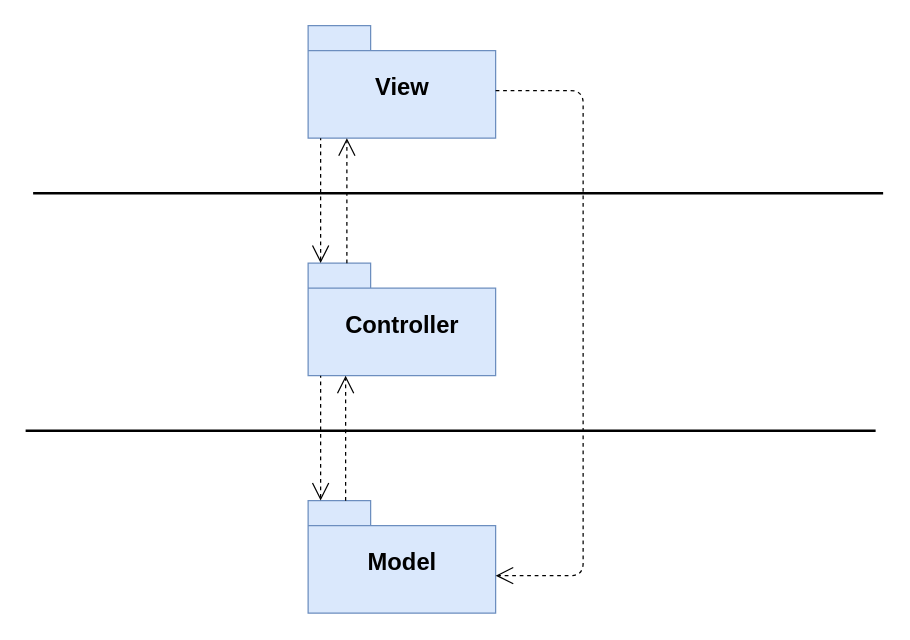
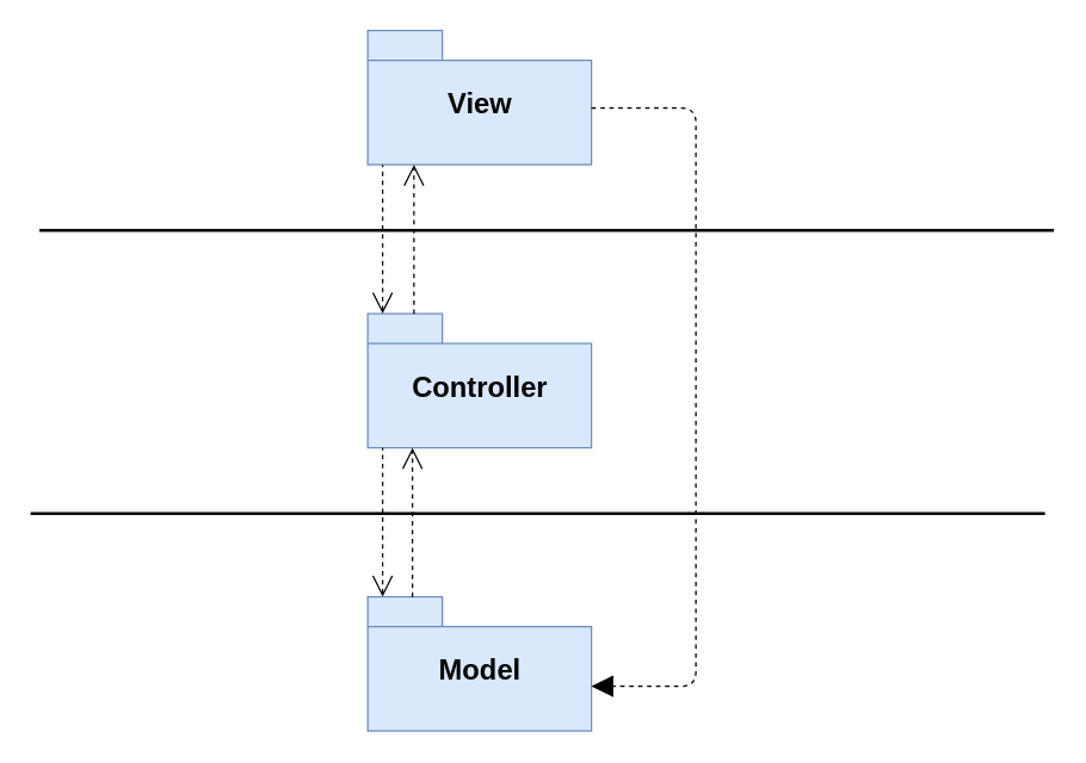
  <mxCell id="0" />
  <mxCell id="1" parent="0" />
  <mxCell id="2" value="&lt;font style=&quot;font-size: 19px&quot;&gt;View&lt;/font&gt;" style="shape=folder;fontStyle=1;spacingTop=10;tabWidth=50;tabHeight=20;tabPosition=left;html=1;fillColor=#dae8fc;strokeColor=#6c8ebf;" parent="1" vertex="1"><mxGeometry x="246" y="20" width="150" height="90" as="geometry" /></mxCell>
  <mxCell id="3" value="&lt;font style=&quot;font-size: 19px&quot;&gt;Controller&lt;/font&gt;" style="shape=folder;fontStyle=1;spacingTop=10;tabWidth=50;tabHeight=20;tabPosition=left;html=1;fillColor=#dae8fc;strokeColor=#6c8ebf;" parent="1" vertex="1"><mxGeometry x="246" y="210" width="150" height="90" as="geometry" /></mxCell>
  <mxCell id="4" value="&lt;font style=&quot;font-size: 19px&quot;&gt;Model&lt;/font&gt;" style="shape=folder;fontStyle=1;spacingTop=10;tabWidth=50;tabHeight=20;tabPosition=left;html=1;fillColor=#dae8fc;strokeColor=#6c8ebf;" parent="1" vertex="1"><mxGeometry x="246" y="400" width="150" height="90" as="geometry" /></mxCell>
  <mxCell id="5" value="" style="endArrow=none;endFill=0;endSize=12;html=1;dashed=1;startArrow=open;startFill=0;startSize=12;" parent="1" edge="1"><mxGeometry width="160" relative="1" as="geometry"><mxPoint x="256" y="210" as="sourcePoint" /><mxPoint x="256" y="110" as="targetPoint" /></mxGeometry></mxCell>
- <mxCell id="6" value="" style="endArrow=open;endFill=1;endSize=12;html=1;dashed=1;exitX=0;exitY=0;exitDx=150;exitDy=52;exitPerimeter=0;entryX=1;entryY=0.667;entryDx=0;entryDy=0;entryPerimeter=0;" parent="1" source="2" target="4" edge="1"><mxGeometry width="160" relative="1" as="geometry"><mxPoint x="466" y="70" as="sourcePoint" /><mxPoint x="466" y="470" as="targetPoint" /><Array as="points"><mxPoint x="466" y="72" /><mxPoint x="466" y="460" /></Array></mxGeometry></mxCell>
+ <mxCell id="6" value="" style="endArrow=block;endFill=1;endSize=12;html=1;dashed=1;exitX=0;exitY=0;exitDx=150;exitDy=52;exitPerimeter=0;entryX=1;entryY=0.667;entryDx=0;entryDy=0;entryPerimeter=0;" parent="1" source="2" target="4" edge="1"><mxGeometry width="160" relative="1" as="geometry"><mxPoint x="466" y="70" as="sourcePoint" /><mxPoint x="466" y="470" as="targetPoint" /><Array as="points"><mxPoint x="466" y="72" /><mxPoint x="466" y="460" /></Array></mxGeometry></mxCell>
  <mxCell id="7" value="" style="line;strokeWidth=2;fillColor=none;align=left;verticalAlign=middle;spacingTop=-1;spacingLeft=3;spacingRight=3;rotatable=0;labelPosition=right;points=[];portConstraint=eastwest;" parent="1" vertex="1"><mxGeometry x="26" y="150" width="680" height="8" as="geometry" /></mxCell>
  <mxCell id="8" value="" style="line;strokeWidth=2;fillColor=none;align=left;verticalAlign=middle;spacingTop=-1;spacingLeft=3;spacingRight=3;rotatable=0;labelPosition=right;points=[];portConstraint=eastwest;" parent="1" vertex="1"><mxGeometry x="20" y="340" width="680" height="8" as="geometry" /></mxCell>
  <mxCell id="9" value="" style="endArrow=open;endFill=1;endSize=12;html=1;dashed=1;startArrow=none;startFill=0;startSize=12;" parent="1" edge="1"><mxGeometry width="160" relative="1" as="geometry"><mxPoint x="277" y="210" as="sourcePoint" /><mxPoint x="277" y="110" as="targetPoint" /></mxGeometry></mxCell>
  <mxCell id="10" value="" style="endArrow=none;endFill=0;endSize=12;html=1;dashed=1;startArrow=open;startFill=0;startSize=12;" parent="1" edge="1"><mxGeometry width="160" relative="1" as="geometry"><mxPoint x="256" y="400" as="sourcePoint" /><mxPoint x="256" y="300" as="targetPoint" /></mxGeometry></mxCell>
  <mxCell id="11" value="" style="endArrow=open;endFill=1;endSize=12;html=1;dashed=1;startArrow=none;startFill=0;startSize=12;" parent="1" edge="1"><mxGeometry width="160" relative="1" as="geometry"><mxPoint x="276" y="400" as="sourcePoint" /><mxPoint x="276" y="300" as="targetPoint" /></mxGeometry></mxCell>
